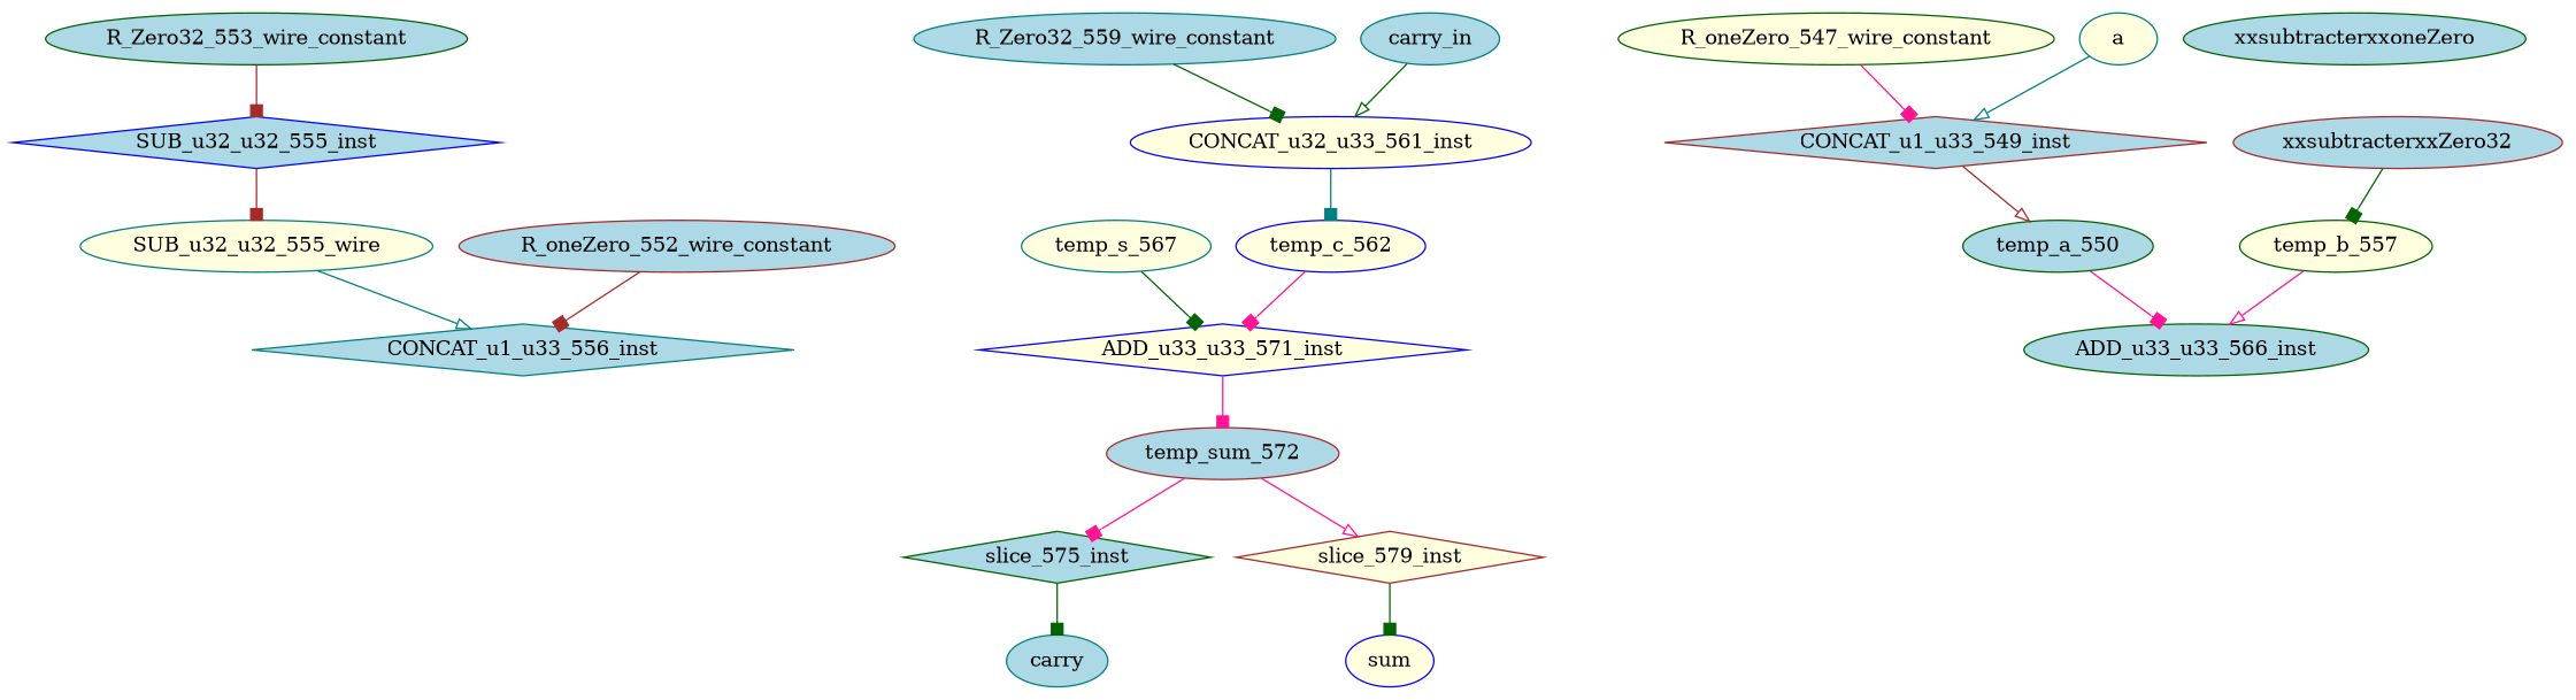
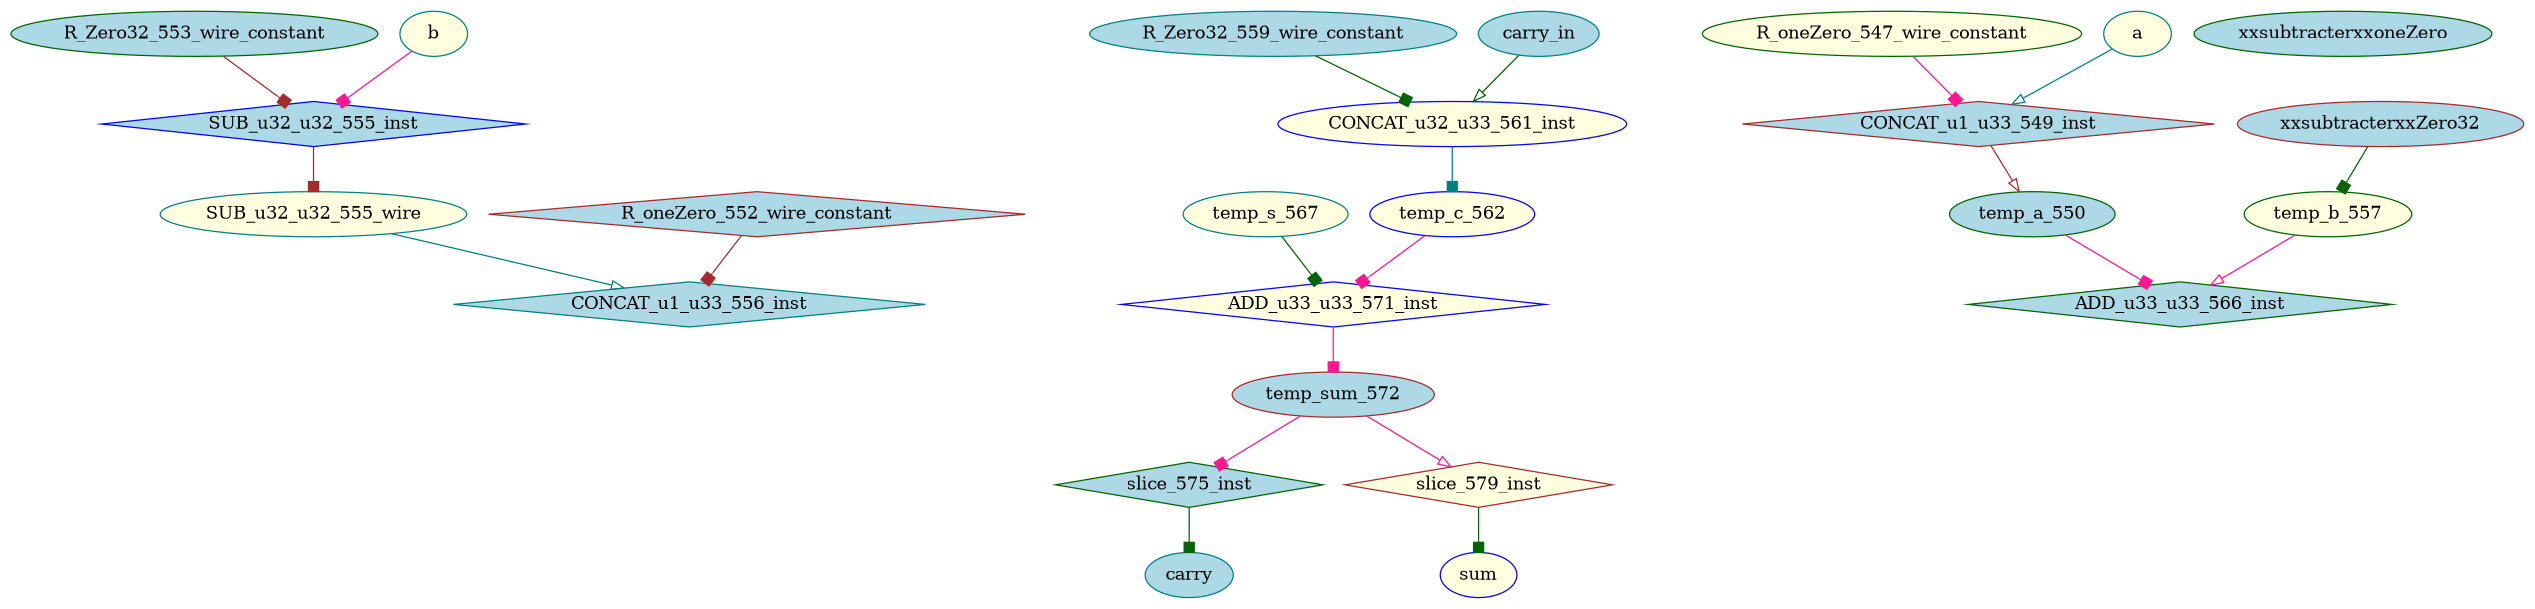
  digraph {
    node [color=teal fillcolor=lightblue shape=ellipse style=filled]
    edge [arrowhead=box color=deeppink]
    R_Zero32_553_wire_constant [color=darkgreen]
    SUB_u32_u32_555_inst [color=blue shape=diamond]
    SUB_u32_u32_555_wire [fillcolor=lightyellow]
    CONCAT_u32_u33_561_inst [color=blue fillcolor=lightyellow]
    R_Zero32_559_wire_constant
    temp_c_562 [color=blue fillcolor=lightyellow]
    R_oneZero_547_wire_constant [color=darkgreen fillcolor=lightyellow]
    CONCAT_u1_u33_549_inst [color=brown shape=diamond]
    temp_a_550 [color=darkgreen]
-   R_oneZero_552_wire_constant [color=brown]
+   R_oneZero_552_wire_constant [color=brown shape=diamond]
    CONCAT_u1_u33_556_inst [shape=diamond]
-   ADD_u33_u33_566_inst [color=darkgreen]
+   ADD_u33_u33_566_inst [color=darkgreen shape=diamond]
    temp_b_557 [color=darkgreen fillcolor=lightyellow]
    ADD_u33_u33_571_inst [color=blue fillcolor=lightyellow shape=diamond]
    temp_sum_572 [color=brown]
    temp_s_567 [fillcolor=lightyellow]
    slice_575_inst [color=darkgreen shape=diamond]
    slice_579_inst [color=brown fillcolor=lightyellow shape=diamond]
    carry [shape=""]
    sum [color=blue fillcolor=lightyellow shape=""]
    xxsubtracterxxZero32 [color=brown]
    xxsubtracterxxoneZero [color=darkgreen]
    a [fillcolor=lightyellow shape=""]
    carry_in [shape=""]
+   b [fillcolor=lightyellow shape=""]
    R_Zero32_553_wire_constant -> SUB_u32_u32_555_inst [color=brown]
    SUB_u32_u32_555_inst -> SUB_u32_u32_555_wire [color=brown]
    SUB_u32_u32_555_wire -> CONCAT_u1_u33_556_inst [arrowhead=onormal color=teal]
    CONCAT_u32_u33_561_inst -> temp_c_562 [color=teal]
    R_Zero32_559_wire_constant -> CONCAT_u32_u33_561_inst [color=darkgreen]
    temp_c_562 -> ADD_u33_u33_571_inst
    R_oneZero_547_wire_constant -> CONCAT_u1_u33_549_inst
    CONCAT_u1_u33_549_inst -> temp_a_550 [arrowhead=onormal color=brown]
    temp_a_550 -> ADD_u33_u33_566_inst
    R_oneZero_552_wire_constant -> CONCAT_u1_u33_556_inst [color=brown]
    temp_b_557 -> ADD_u33_u33_566_inst [arrowhead=onormal]
    ADD_u33_u33_571_inst -> temp_sum_572
    temp_sum_572 -> slice_575_inst
    temp_sum_572 -> slice_579_inst [arrowhead=onormal]
    temp_s_567 -> ADD_u33_u33_571_inst [color=darkgreen]
    slice_575_inst -> carry [color=darkgreen]
    slice_579_inst -> sum [color=darkgreen]
    xxsubtracterxxZero32 -> temp_b_557 [color=darkgreen]
    a -> CONCAT_u1_u33_549_inst [arrowhead=onormal color=teal]
    carry_in -> CONCAT_u32_u33_561_inst [arrowhead=onormal color=darkgreen]
+   b -> SUB_u32_u32_555_inst
  }
